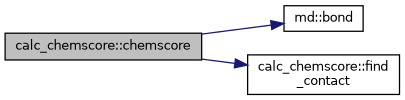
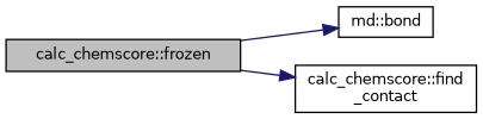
  digraph {
    rankdir=LR
    node [color=black fillcolor=white fontname=Helvetica fontsize=10 shape=record style=filled]
    edge [color=midnightblue fontname=Helvetica fontsize=10 labelfontname=Helvetica labelfontsize=10 style=solid]
-   n1 [fillcolor=grey75 fontcolor=black height=0.2 label="calc_chemscore::chemscore" width=0.4]
+   n1 [fillcolor=grey75 fontcolor=black height=0.2 label="calc_chemscore::frozen" width=0.4]
    n2 [height=0.2 label="md::bond" width=0.4]
    n3 [height=0.2 label="calc_chemscore::find\l_contact" width=0.4]
    n1 -> n2
    n1 -> n3
  }
